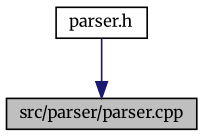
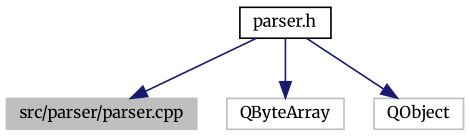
  digraph {
    fontname=Merriweather
    node [color=black fillcolor=white fontname=Merriweather fontsize=10 shape=record style=filled]
    edge [color=midnightblue fontname=Merriweather fontsize=10 labelfontname=Helvetica labelfontsize=10 style=solid]
-   n1 [fillcolor=grey75 fontcolor=black height=0.2 label="src/parser/parser.cpp" width=0.4]
+   n1 [color=grey75 fillcolor=grey75 fontcolor=black height=0.2 label="src/parser/parser.cpp" width=0.4]
    n2 [height=0.2 label="parser.h" width=0.4]
+   n3 [color=grey75 height=0.2 label=QByteArray width=0.4]
+   n4 [color=grey75 height=0.2 label=QObject width=0.4]
    n2 -> n1
+   n2 -> n3
+   n2 -> n4
  }
